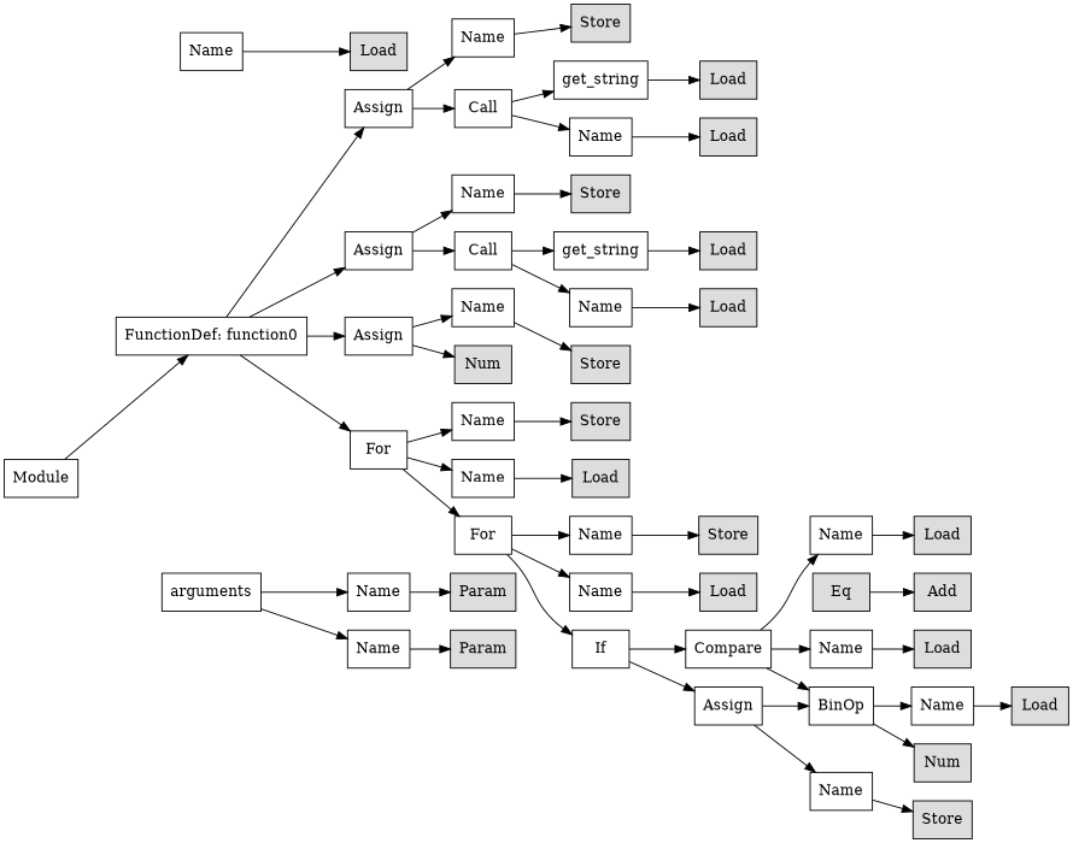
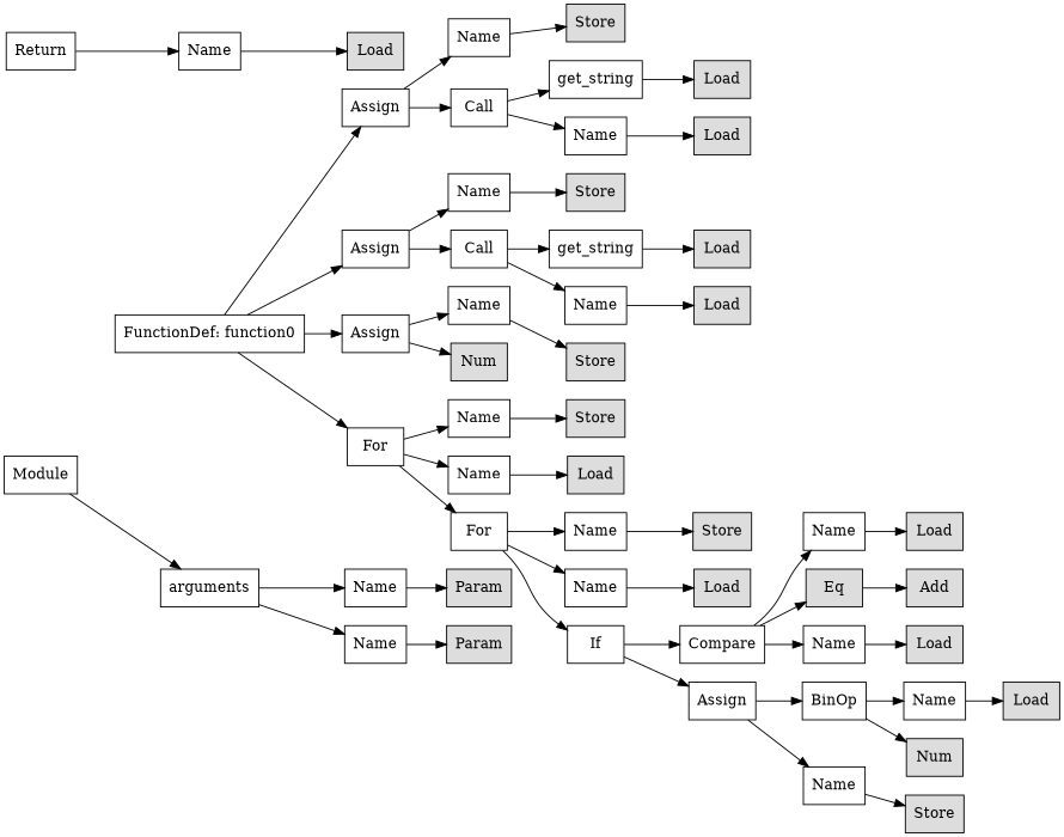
  digraph {
    rankdir=LR
    node [shape=rect]
    n1 [label=Module]
    n2 [label="FunctionDef: function0"]
    n3 [label=Assign]
    n4 [label=Assign]
    n5 [label=Assign]
    n6 [label=For]
    n7 [label=arguments]
    n8 [label=Name]
    n9 [label=Name]
    n10 [label=Name]
    n11 [label=Call]
    n12 [label=Name]
    n13 [label=Call]
    n14 [label=Name]
    n15 [fillcolor="#dddddd" label=Num style=filled]
    n16 [label=Name]
    n17 [label=Name]
    n18 [label=For]
+   n19 [label=Return]
    n20 [label=Name]
    n21 [fillcolor="#dddddd" label=Param style=filled]
    n22 [fillcolor="#dddddd" label=Param style=filled]
    n23 [fillcolor="#dddddd" label=Store style=filled]
    n24 [label=get_string]
    n25 [label=Name]
    n26 [fillcolor="#dddddd" label=Store style=filled]
    n27 [label=get_string]
    n28 [label=Name]
    n29 [fillcolor="#dddddd" label=Store style=filled]
    n30 [fillcolor="#dddddd" label=Store style=filled]
    n31 [fillcolor="#dddddd" label=Load style=filled]
    n32 [label=Name]
    n33 [label=Name]
    n34 [label=If]
    n35 [fillcolor="#dddddd" label=Load style=filled]
    n36 [fillcolor="#dddddd" label=Load style=filled]
    n37 [fillcolor="#dddddd" label=Load style=filled]
    n38 [fillcolor="#dddddd" label=Load style=filled]
    n39 [fillcolor="#dddddd" label=Load style=filled]
    n40 [fillcolor="#dddddd" label=Store style=filled]
    n41 [fillcolor="#dddddd" label=Load style=filled]
    n42 [label=Compare]
    n43 [label=Assign]
    n44 [label=Name]
    n45 [fillcolor="#dddddd" label=Eq style=filled]
    n46 [label=Name]
    n47 [label=Name]
    n48 [label=BinOp]
    n49 [fillcolor="#dddddd" label=Load style=filled]
    n50 [fillcolor="#dddddd" label=Add style=filled]
    n51 [fillcolor="#dddddd" label=Load style=filled]
    n52 [fillcolor="#dddddd" label=Store style=filled]
    n53 [label=Name]
    n54 [fillcolor="#dddddd" label=Num style=filled]
    n55 [fillcolor="#dddddd" label=Load style=filled]
-   n1 -> n2
+   n1 -> n7
    n2 -> n3
    n2 -> n4
    n2 -> n5
    n2 -> n6
    n3 -> n10
    n3 -> n11
    n4 -> n12
    n4 -> n13
    n5 -> n14
    n5 -> n15
    n6 -> n16
    n6 -> n17
    n6 -> n18
    n7 -> n8
    n7 -> n9
    n8 -> n21
    n9 -> n22
    n10 -> n23
    n11 -> n24
    n11 -> n25
    n12 -> n26
    n13 -> n27
    n13 -> n28
    n14 -> n29
    n16 -> n30
    n17 -> n31
    n18 -> n32
    n18 -> n33
    n18 -> n34
+   n19 -> n20
    n20 -> n35
    n24 -> n36
    n25 -> n37
    n27 -> n38
    n28 -> n39
    n32 -> n40
    n33 -> n41
    n34 -> n42
    n34 -> n43
    n42 -> n44
-   n42 -> n48
+   n42 -> n45
    n42 -> n46
    n43 -> n47
    n43 -> n48
    n44 -> n49
    n45 -> n50
    n46 -> n51
    n47 -> n52
    n48 -> n53
    n48 -> n54
    n53 -> n55
  }
